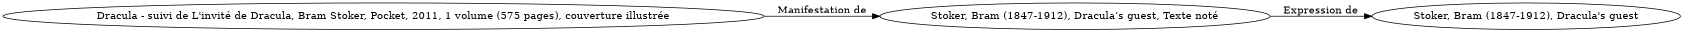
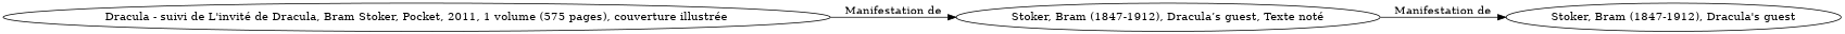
  digraph {
    rankdir=LR
    n1 [label="Stoker, Bram (1847-1912), Dracula's guest"]
    n2 [label="Stoker, Bram (1847-1912), Dracula’s guest, Texte noté"]
    n3 [label="Dracula - suivi de L'invité de Dracula, Bram Stoker, Pocket, 2011, 1 volume (575 pages), couverture illustrée"]
-   n2 -> n1 [label="Expression de"]
+   n2 -> n1 [label="Manifestation de"]
    n3 -> n2 [label="Manifestation de"]
  }
